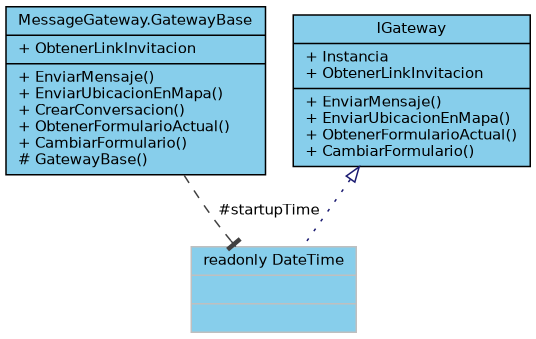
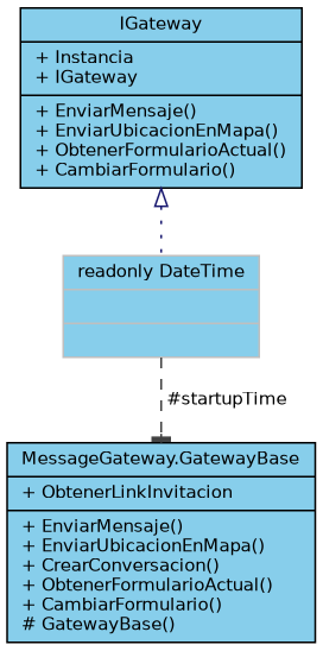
  digraph {
    node [color=black fillcolor=skyblue fontname=Helvetica fontsize=10 shape=record style=filled]
    edge [fontname=Helvetica fontsize=10 labelfontname=Helvetica labelfontsize=10]
    n1 [fontcolor=black height=0.2 label="{MessageGateway.GatewayBase\n|+ ObtenerLinkInvitacion\l|+ EnviarMensaje()\l+ EnviarUbicacionEnMapa()\l+ CrearConversacion()\l+ ObtenerFormularioActual()\l+ CambiarFormulario()\l# GatewayBase()\l}" width=0.4]
-   n2 [height=0.2 label="{IGateway\n|+ Instancia\l+ ObtenerLinkInvitacion\l|+ EnviarMensaje()\l+ EnviarUbicacionEnMapa()\l+ ObtenerFormularioActual()\l+ CambiarFormulario()\l}" width=0.4]
+   n2 [height=0.2 label="{IGateway\n|+ Instancia\l+ IGateway\l|+ EnviarMensaje()\l+ EnviarUbicacionEnMapa()\l+ ObtenerFormularioActual()\l+ CambiarFormulario()\l}" width=0.4]
    n3 [color=grey75 height=0.2 label="{readonly DateTime\n||}" width=0.4]
    n2 -> n3 [arrowtail=onormal color=midnightblue dir=back style=dotted]
-   n1 -> n3 [arrowhead=tee color=grey25 label=" #startupTime" style=dashed]
+   n3 -> n1 [arrowhead=tee color=grey25 label=" #startupTime" style=dashed]
  }
